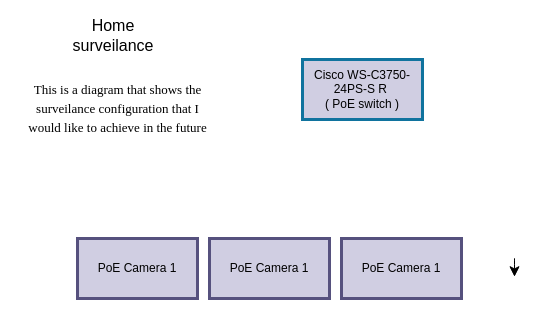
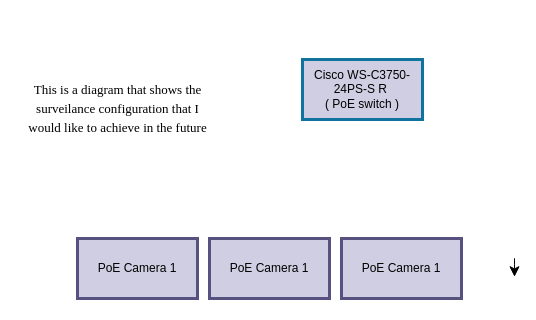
  <mxCell id="0" />
  <mxCell id="1" parent="0" />
- <mxCell id="2" value="Home surveilance" style="text;strokeColor=none;align=center;fillColor=none;html=1;verticalAlign=middle;whiteSpace=wrap;rounded=0;fontSize=16;" vertex="1" parent="1"><mxGeometry x="83" y="20" width="60" height="30" as="geometry" /></mxCell>
  <mxCell id="3" value="&lt;p&gt;&lt;font style=&quot;font-size: 13px;&quot; face=&quot;Verdana&quot;&gt;This is a diagram that shows the surveilance configuration that I would like to achieve in the future&lt;/font&gt;&lt;/p&gt;" style="text;strokeColor=none;align=center;fillColor=none;html=1;verticalAlign=middle;whiteSpace=wrap;rounded=0;fontSize=16;" vertex="1" parent="1"><mxGeometry x="20" y="59" width="195" height="96" as="geometry" /></mxCell>
  <mxCell id="4" value="Cisco WS-C3750-24PS-S R&amp;nbsp;&lt;div&gt;( PoE switch )&lt;/div&gt;" style="whiteSpace=wrap;html=1;fillColor=#d0cee2;strokeColor=#10739e;strokeWidth=3;" vertex="1" parent="1"><mxGeometry x="302" y="59" width="120" height="60" as="geometry" /></mxCell>
  <mxCell id="5" style="edgeStyle=none;curved=1;rounded=0;orthogonalLoop=1;jettySize=auto;html=1;fontSize=12;startSize=8;endSize=8;" edge="1" parent="1"><mxGeometry relative="1" as="geometry"><mxPoint x="514" y="257.739" as="sourcePoint" /><mxPoint x="514" y="276.261" as="targetPoint" /></mxGeometry></mxCell>
  <mxCell id="6" value="PoE Camera 1" style="whiteSpace=wrap;html=1;fillColor=#d0cee2;strokeColor=#56517e;strokeWidth=3;" vertex="1" parent="1"><mxGeometry x="77" y="238" width="120" height="60" as="geometry" /></mxCell>
  <mxCell id="7" value="PoE Camera 1" style="whiteSpace=wrap;html=1;fillColor=#d0cee2;strokeColor=#56517e;strokeWidth=3;" vertex="1" parent="1"><mxGeometry x="209" y="238" width="120" height="60" as="geometry" /></mxCell>
  <mxCell id="8" value="PoE Camera 1" style="whiteSpace=wrap;html=1;fillColor=#d0cee2;strokeColor=#56517e;strokeWidth=3;" vertex="1" parent="1"><mxGeometry x="341" y="238" width="120" height="60" as="geometry" /></mxCell>
